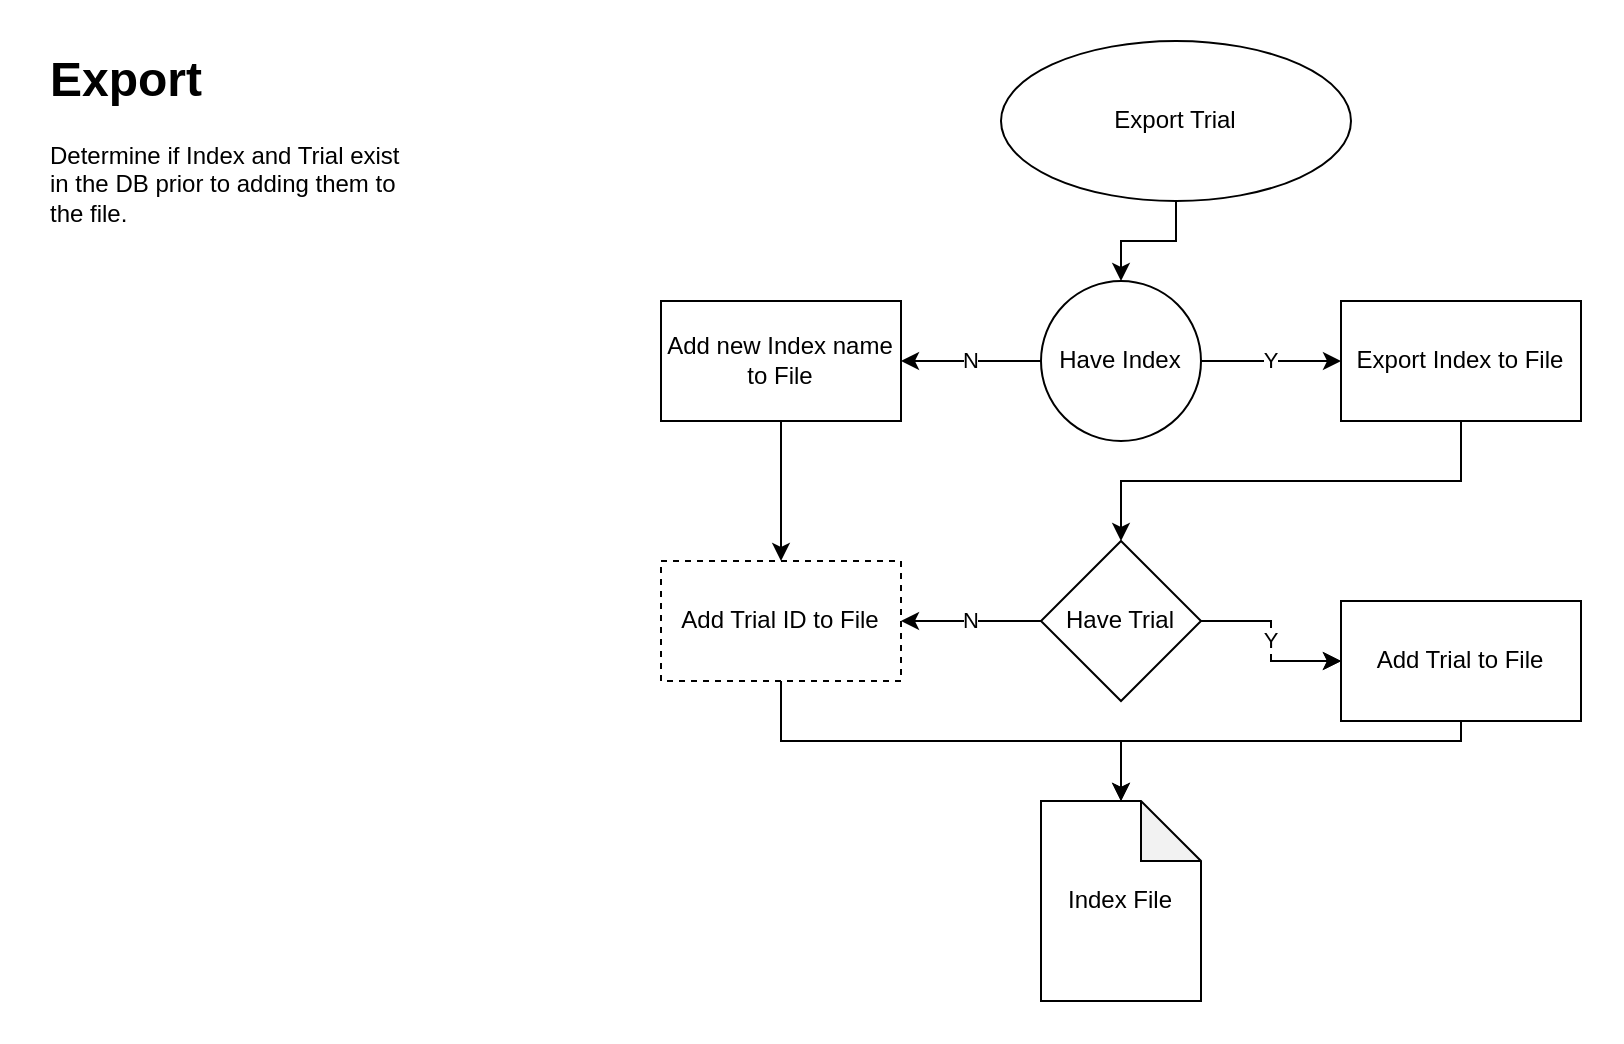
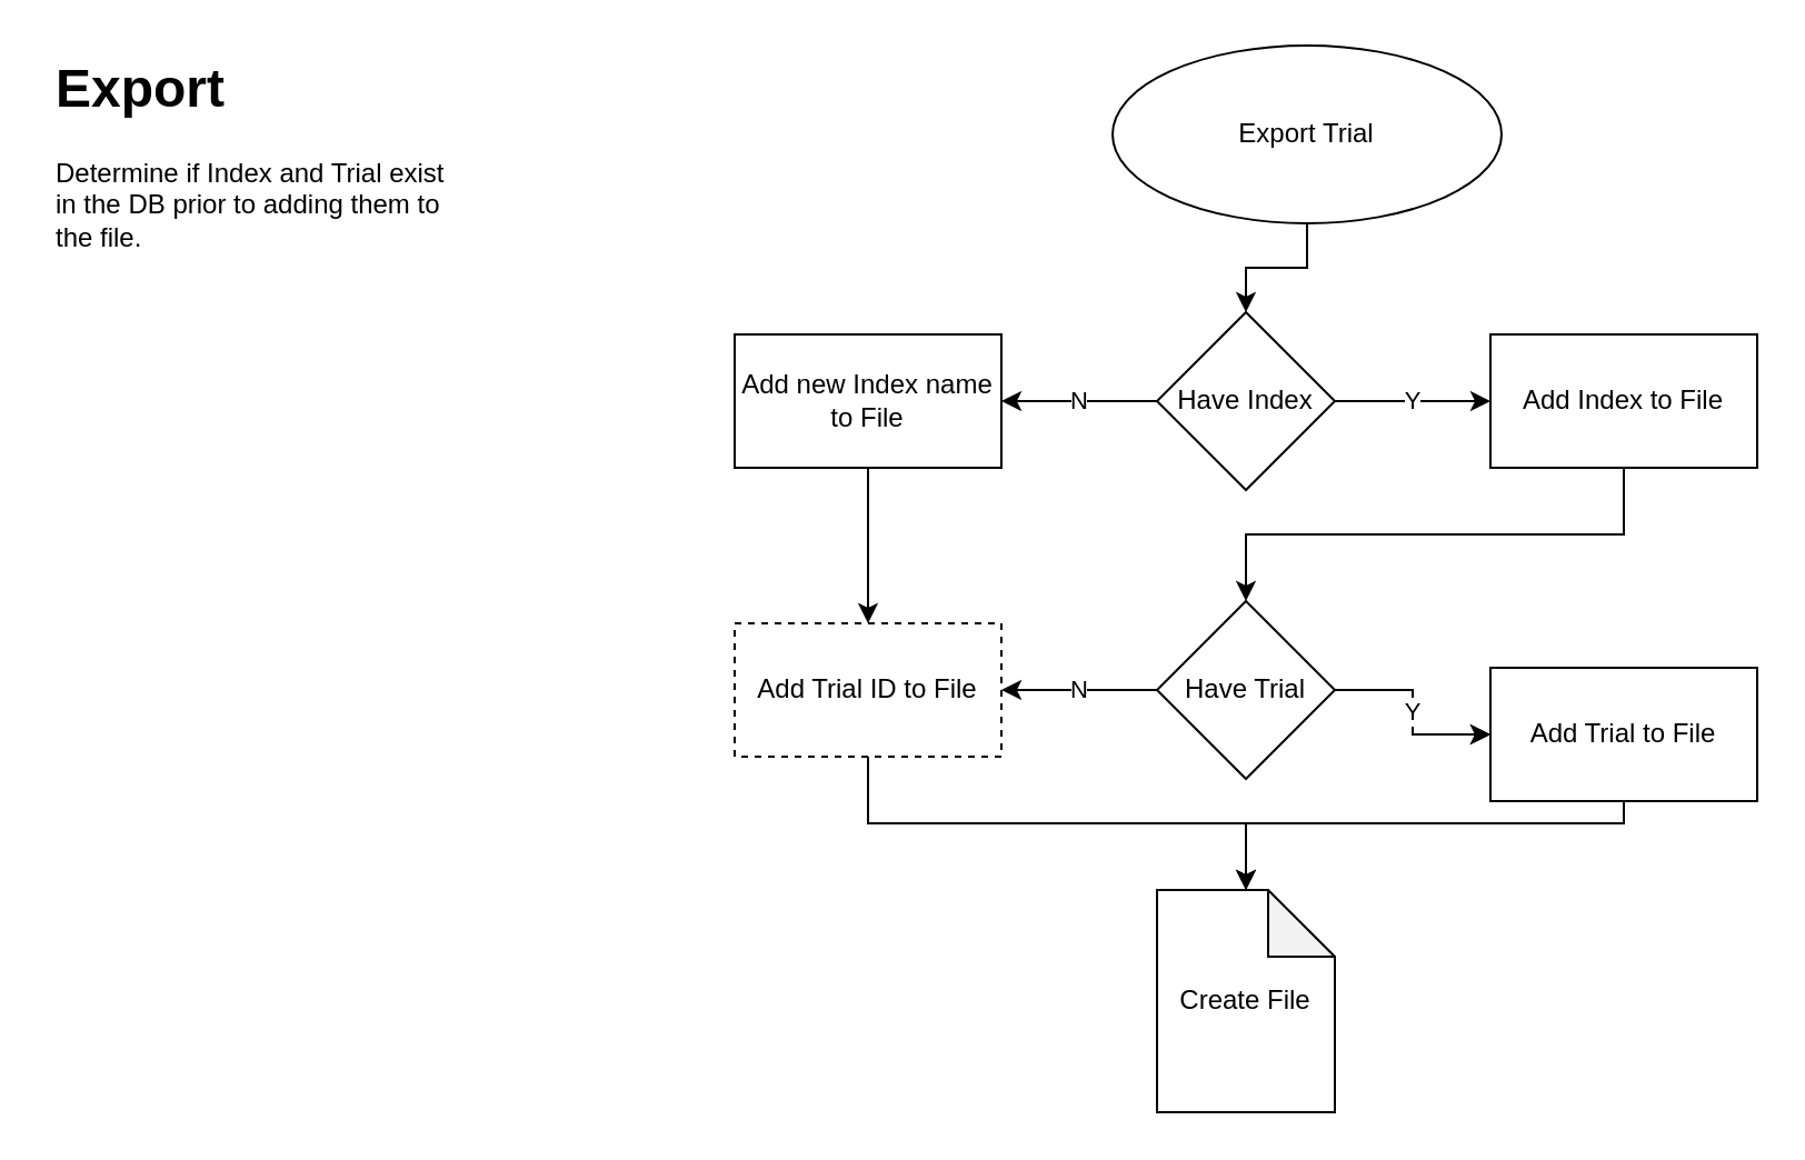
  <mxCell id="0" />
  <mxCell id="1" parent="0" />
  <mxCell id="2" value="&lt;h1&gt;Export&lt;/h1&gt;&lt;div&gt;Determine if Index and Trial exist in the DB prior to adding them to the file.&lt;/div&gt;" style="text;html=1;strokeColor=none;fillColor=none;spacing=5;spacingTop=-20;whiteSpace=wrap;overflow=hidden;rounded=0;" parent="1" vertex="1"><mxGeometry x="20" y="20" width="190" height="120" as="geometry" /></mxCell>
  <mxCell id="3" value="" style="edgeStyle=orthogonalEdgeStyle;rounded=0;orthogonalLoop=1;jettySize=auto;html=1;" parent="1" source="4" target="5" edge="1"><mxGeometry relative="1" as="geometry" /></mxCell>
  <mxCell id="4" value="Export Trial" style="ellipse;whiteSpace=wrap;html=1;" parent="1" vertex="1"><mxGeometry x="500" y="20" width="175" height="80" as="geometry" /></mxCell>
- <mxCell id="5" value="Have Index" style="ellipse;whiteSpace=wrap;html=1;" parent="1" vertex="1"><mxGeometry x="520" y="140" width="80" height="80" as="geometry" /></mxCell>
+ <mxCell id="5" value="Have Index" style="rhombus;whiteSpace=wrap;html=1;" parent="1" vertex="1"><mxGeometry x="520" y="140" width="80" height="80" as="geometry" /></mxCell>
  <mxCell id="6" style="edgeStyle=orthogonalEdgeStyle;rounded=0;orthogonalLoop=1;jettySize=auto;html=1;exitX=0.5;exitY=1;exitDx=0;exitDy=0;" parent="1" source="7" target="15" edge="1"><mxGeometry relative="1" as="geometry" /></mxCell>
  <mxCell id="7" value="&lt;span&gt;Add new Index name to File&lt;/span&gt;" style="rounded=0;whiteSpace=wrap;html=1;" parent="1" vertex="1"><mxGeometry x="330" y="150" width="120" height="60" as="geometry" /></mxCell>
  <mxCell id="8" style="edgeStyle=orthogonalEdgeStyle;rounded=0;orthogonalLoop=1;jettySize=auto;html=1;exitX=0.5;exitY=1;exitDx=0;exitDy=0;" parent="1" source="9" target="13" edge="1"><mxGeometry relative="1" as="geometry" /></mxCell>
- <mxCell id="9" value="Export Index to File" style="rounded=0;whiteSpace=wrap;html=1;" parent="1" vertex="1"><mxGeometry x="670" y="150" width="120" height="60" as="geometry" /></mxCell>
+ <mxCell id="9" value="Add Index to File" style="rounded=0;whiteSpace=wrap;html=1;" parent="1" vertex="1"><mxGeometry x="670" y="150" width="120" height="60" as="geometry" /></mxCell>
  <mxCell id="10" value="N" style="edgeStyle=orthogonalEdgeStyle;rounded=0;orthogonalLoop=1;jettySize=auto;html=1;exitX=0;exitY=0.5;exitDx=0;exitDy=0;" parent="1" source="13" target="15" edge="1"><mxGeometry relative="1" as="geometry" /></mxCell>
  <mxCell id="11" style="edgeStyle=orthogonalEdgeStyle;rounded=0;orthogonalLoop=1;jettySize=auto;html=1;entryX=0;entryY=0.5;entryDx=0;entryDy=0;" parent="1" source="13" target="17" edge="1"><mxGeometry relative="1" as="geometry" /></mxCell>
  <mxCell id="12" value="Y" style="edgeStyle=orthogonalEdgeStyle;rounded=0;orthogonalLoop=1;jettySize=auto;html=1;" parent="1" source="13" target="17" edge="1"><mxGeometry relative="1" as="geometry" /></mxCell>
  <mxCell id="13" value="Have Trial" style="rhombus;whiteSpace=wrap;html=1;" parent="1" vertex="1"><mxGeometry x="520" y="270" width="80" height="80" as="geometry" /></mxCell>
  <mxCell id="14" style="edgeStyle=orthogonalEdgeStyle;rounded=0;orthogonalLoop=1;jettySize=auto;html=1;entryX=0.5;entryY=0;entryDx=0;entryDy=0;entryPerimeter=0;" parent="1" source="15" target="20" edge="1"><mxGeometry relative="1" as="geometry"><Array as="points"><mxPoint x="390" y="370" /><mxPoint x="560" y="370" /></Array></mxGeometry></mxCell>
  <mxCell id="15" value="&lt;span&gt;Add Trial ID to File&lt;/span&gt;" style="rounded=0;whiteSpace=wrap;html=1;dashed=1;" parent="1" vertex="1"><mxGeometry x="330" y="280" width="120" height="60" as="geometry" /></mxCell>
  <mxCell id="16" style="edgeStyle=orthogonalEdgeStyle;rounded=0;orthogonalLoop=1;jettySize=auto;html=1;entryX=0.5;entryY=0;entryDx=0;entryDy=0;entryPerimeter=0;" parent="1" source="17" target="20" edge="1"><mxGeometry relative="1" as="geometry"><Array as="points"><mxPoint x="730" y="370" /><mxPoint x="560" y="370" /></Array></mxGeometry></mxCell>
  <mxCell id="17" value="Add Trial to File" style="rounded=0;whiteSpace=wrap;html=1;" parent="1" vertex="1"><mxGeometry x="670" y="300" width="120" height="60" as="geometry" /></mxCell>
  <mxCell id="18" value="N" style="endArrow=classic;html=1;exitX=0;exitY=0.5;exitDx=0;exitDy=0;entryX=1;entryY=0.5;entryDx=0;entryDy=0;" parent="1" source="5" target="7" edge="1"><mxGeometry width="50" height="50" relative="1" as="geometry"><mxPoint x="130" y="280" as="sourcePoint" /><mxPoint x="180" y="230" as="targetPoint" /></mxGeometry></mxCell>
  <mxCell id="19" value="Y" style="endArrow=classic;html=1;entryX=0;entryY=0.5;entryDx=0;entryDy=0;exitX=1;exitY=0.5;exitDx=0;exitDy=0;" parent="1" source="5" target="9" edge="1"><mxGeometry width="50" height="50" relative="1" as="geometry"><mxPoint x="530" y="330" as="sourcePoint" /><mxPoint x="580" y="280" as="targetPoint" /></mxGeometry></mxCell>
- <mxCell id="20" value="Index File" style="shape=note;whiteSpace=wrap;html=1;backgroundOutline=1;darkOpacity=0.05;" parent="1" vertex="1"><mxGeometry x="520" y="400" width="80" height="100" as="geometry" /></mxCell>
+ <mxCell id="20" value="Create File" style="shape=note;whiteSpace=wrap;html=1;backgroundOutline=1;darkOpacity=0.05;" parent="1" vertex="1"><mxGeometry x="520" y="400" width="80" height="100" as="geometry" /></mxCell>
